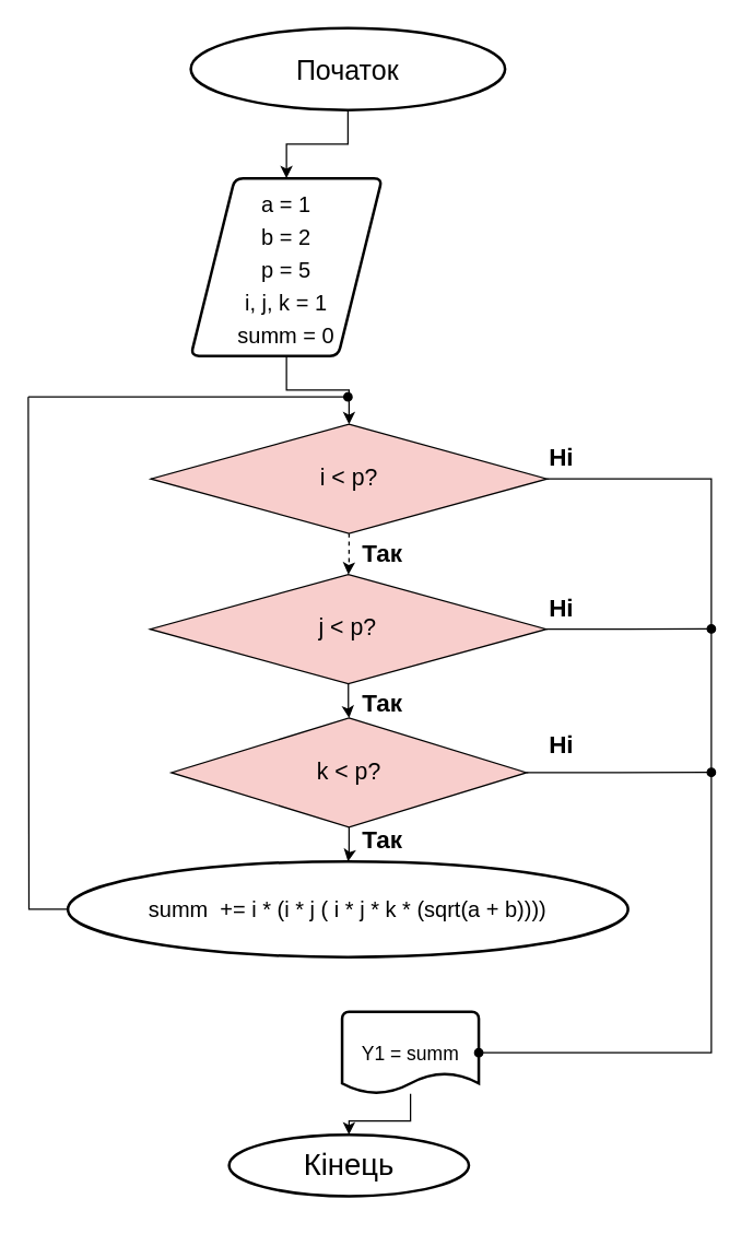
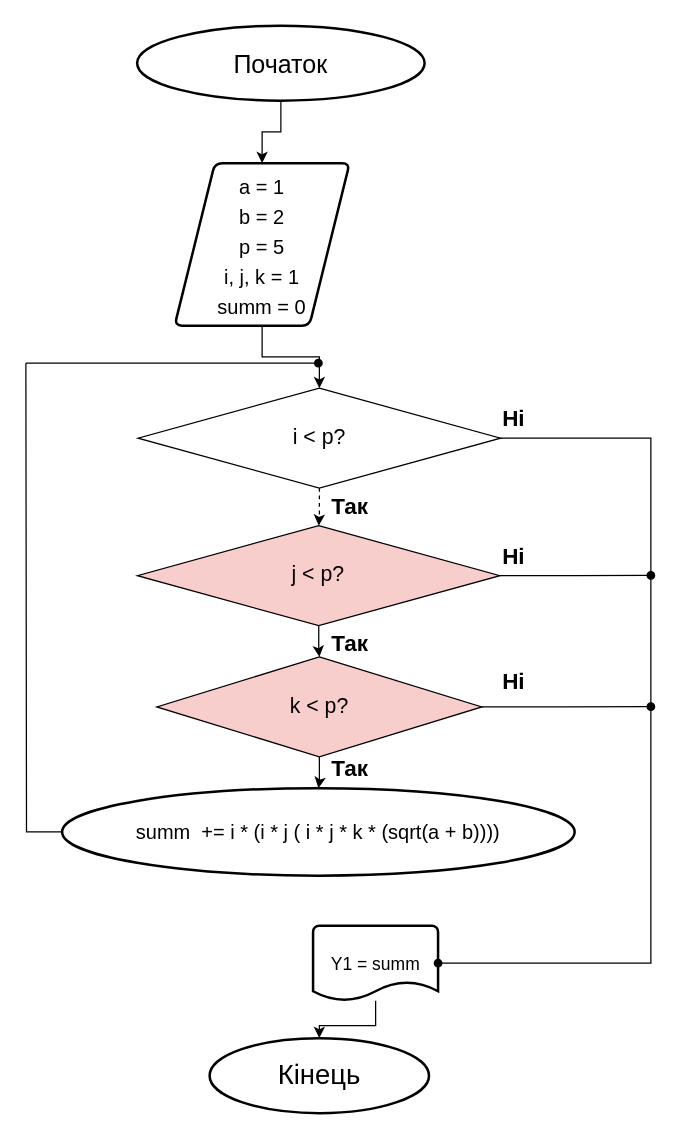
  <mxCell id="0" />
  <mxCell id="1" parent="0" />
  <mxCell id="2" value="" style="edgeStyle=orthogonalEdgeStyle;rounded=0;orthogonalLoop=1;jettySize=auto;html=1;fontSize=16;" parent="1" source="3" target="5" edge="1"><mxGeometry relative="1" as="geometry" /></mxCell>
- <mxCell id="3" value="&lt;font style=&quot;font-size: 20px&quot;&gt;Початок&lt;/font&gt;" style="strokeWidth=2;html=1;shape=mxgraph.flowchart.start_1;whiteSpace=wrap;" parent="1" vertex="1"><mxGeometry x="139" y="20" width="230" height="60" as="geometry" /></mxCell>
+ <mxCell id="3" value="&lt;font style=&quot;font-size: 20px&quot;&gt;Початок&lt;/font&gt;" style="strokeWidth=2;html=1;shape=mxgraph.flowchart.start_1;whiteSpace=wrap;" parent="1" vertex="1"><mxGeometry x="109" y="20" width="230" height="60" as="geometry" /></mxCell>
  <mxCell id="4" value="" style="edgeStyle=orthogonalEdgeStyle;rounded=0;orthogonalLoop=1;jettySize=auto;html=1;" edge="1" parent="1" source="5" target="13"><mxGeometry relative="1" as="geometry" /></mxCell>
  <mxCell id="5" value="&lt;font style=&quot;font-size: 16px&quot;&gt;a = 1&lt;br&gt;b = 2&lt;br&gt;p = 5&lt;br&gt;i, j, k = 1&lt;br&gt;summ = 0&lt;br&gt;&lt;/font&gt;" style="shape=parallelogram;html=1;strokeWidth=2;perimeter=parallelogramPerimeter;whiteSpace=wrap;rounded=1;arcSize=12;size=0.23;fontSize=20;" parent="1" vertex="1"><mxGeometry x="139" y="130" width="140" height="130" as="geometry" /></mxCell>
  <mxCell id="6" style="edgeStyle=orthogonalEdgeStyle;rounded=0;orthogonalLoop=1;jettySize=auto;html=1;exitX=0;exitY=0.5;exitDx=0;exitDy=0;fontSize=18;endArrow=none;endFill=0;" edge="1" parent="1" source="7"><mxGeometry relative="1" as="geometry"><mxPoint x="20" y="290" as="targetPoint" /></mxGeometry></mxCell>
  <mxCell id="7" value="summ&amp;nbsp; += i * (i * j ( i * j * k * (sqrt(a + b))))" style="ellipse;whiteSpace=wrap;html=1;absoluteArcSize=1;arcSize=14;strokeWidth=2;fontSize=16;" parent="1" vertex="1"><mxGeometry x="49" y="630" width="410" height="70" as="geometry" /></mxCell>
  <mxCell id="8" value="" style="edgeStyle=orthogonalEdgeStyle;rounded=0;orthogonalLoop=1;jettySize=auto;html=1;fontSize=22;entryX=0.5;entryY=0;entryDx=0;entryDy=0;entryPerimeter=0;" parent="1" source="9" target="10" edge="1"><mxGeometry relative="1" as="geometry"><mxPoint x="473.05" y="790" as="targetPoint" /></mxGeometry></mxCell>
  <mxCell id="9" value="&lt;font style=&quot;font-size: 14px&quot;&gt;Y1 = summ&lt;/font&gt;" style="strokeWidth=2;html=1;shape=mxgraph.flowchart.document2;whiteSpace=wrap;size=0.25;fontSize=16;" parent="1" vertex="1"><mxGeometry x="249.75" y="740" width="100" height="60" as="geometry" /></mxCell>
- <mxCell id="10" value="Кінець" style="strokeWidth=2;html=1;shape=mxgraph.flowchart.start_1;whiteSpace=wrap;fontSize=22;" parent="1" vertex="1"><mxGeometry x="167" y="830" width="175.5" height="45" as="geometry" /></mxCell>
+ <mxCell id="10" value="Кінець" style="strokeWidth=2;html=1;shape=mxgraph.flowchart.start_1;whiteSpace=wrap;fontSize=22;" parent="1" vertex="1"><mxGeometry x="167" y="830" width="175.5" height="60" as="geometry" /></mxCell>
  <mxCell id="11" value="" style="edgeStyle=orthogonalEdgeStyle;rounded=0;orthogonalLoop=1;jettySize=auto;html=1;fontSize=17;dashed=1;" edge="1" parent="1" source="13" target="16"><mxGeometry relative="1" as="geometry" /></mxCell>
  <mxCell id="12" style="edgeStyle=orthogonalEdgeStyle;rounded=0;orthogonalLoop=1;jettySize=auto;html=1;exitX=1;exitY=0.5;exitDx=0;exitDy=0;entryX=1;entryY=0.5;entryDx=0;entryDy=0;entryPerimeter=0;fontSize=14;endArrow=oval;endFill=1;" edge="1" parent="1" source="13" target="9"><mxGeometry relative="1" as="geometry"><Array as="points"><mxPoint x="520" y="350" /><mxPoint x="520" y="770" /></Array></mxGeometry></mxCell>
- <mxCell id="13" value="&lt;span style=&quot;font-size: 17px&quot;&gt;i &amp;lt; p?&lt;br&gt;&lt;/span&gt;" style="rhombus;whiteSpace=wrap;html=1;fillColor=#f8cecc;" vertex="1" parent="1"><mxGeometry x="109.75" y="310" width="290" height="80" as="geometry" /></mxCell>
+ <mxCell id="13" value="&lt;span style=&quot;font-size: 17px&quot;&gt;i &amp;lt; p?&lt;br&gt;&lt;/span&gt;" style="rhombus;whiteSpace=wrap;html=1;" vertex="1" parent="1"><mxGeometry x="109.75" y="310" width="290" height="80" as="geometry" /></mxCell>
  <mxCell id="14" value="" style="edgeStyle=orthogonalEdgeStyle;rounded=0;orthogonalLoop=1;jettySize=auto;html=1;fontSize=17;" edge="1" parent="1" source="16" target="19"><mxGeometry relative="1" as="geometry" /></mxCell>
  <mxCell id="15" style="edgeStyle=orthogonalEdgeStyle;rounded=0;orthogonalLoop=1;jettySize=auto;html=1;exitX=1;exitY=0.5;exitDx=0;exitDy=0;fontSize=14;endArrow=oval;endFill=1;" edge="1" parent="1" source="16"><mxGeometry relative="1" as="geometry"><mxPoint x="520" y="459.833" as="targetPoint" /></mxGeometry></mxCell>
  <mxCell id="16" value="&lt;span style=&quot;font-size: 17px&quot;&gt;j &amp;lt; p?&lt;br&gt;&lt;/span&gt;" style="rhombus;whiteSpace=wrap;html=1;fillColor=#f8cecc;" vertex="1" parent="1"><mxGeometry x="109.25" y="420" width="290" height="80" as="geometry" /></mxCell>
  <mxCell id="17" value="" style="edgeStyle=orthogonalEdgeStyle;rounded=0;orthogonalLoop=1;jettySize=auto;html=1;fontSize=18;" edge="1" parent="1" source="19" target="7"><mxGeometry relative="1" as="geometry" /></mxCell>
  <mxCell id="18" style="edgeStyle=orthogonalEdgeStyle;rounded=0;orthogonalLoop=1;jettySize=auto;html=1;exitX=1;exitY=0.5;exitDx=0;exitDy=0;fontSize=14;endArrow=oval;endFill=1;" edge="1" parent="1" source="19"><mxGeometry relative="1" as="geometry"><mxPoint x="520" y="564.833" as="targetPoint" /></mxGeometry></mxCell>
  <mxCell id="19" value="k &amp;lt; p?" style="rhombus;whiteSpace=wrap;html=1;fontSize=17;fillColor=#f8cecc;" vertex="1" parent="1"><mxGeometry x="124.75" y="525" width="260" height="80" as="geometry" /></mxCell>
  <mxCell id="20" value="&lt;b&gt;&lt;font style=&quot;font-size: 18px&quot;&gt;Так&lt;/font&gt;&lt;/b&gt;" style="text;html=1;align=center;verticalAlign=middle;resizable=0;points=[];autosize=1;strokeColor=none;fillColor=none;fontSize=17;" vertex="1" parent="1"><mxGeometry x="254" y="500" width="50" height="30" as="geometry" /></mxCell>
  <mxCell id="21" value="&lt;b&gt;&lt;font style=&quot;font-size: 18px&quot;&gt;Так&lt;/font&gt;&lt;/b&gt;" style="text;html=1;align=center;verticalAlign=middle;resizable=0;points=[];autosize=1;strokeColor=none;fillColor=none;fontSize=17;" vertex="1" parent="1"><mxGeometry x="254" y="390" width="50" height="30" as="geometry" /></mxCell>
  <mxCell id="22" value="&lt;b&gt;&lt;font style=&quot;font-size: 18px&quot;&gt;Так&lt;/font&gt;&lt;/b&gt;" style="text;html=1;align=center;verticalAlign=middle;resizable=0;points=[];autosize=1;strokeColor=none;fillColor=none;fontSize=17;" vertex="1" parent="1"><mxGeometry x="254" y="600" width="50" height="30" as="geometry" /></mxCell>
  <mxCell id="23" value="" style="endArrow=oval;html=1;rounded=0;fontSize=18;endFill=1;" edge="1" parent="1"><mxGeometry width="50" height="50" relative="1" as="geometry"><mxPoint x="20" y="290" as="sourcePoint" /><mxPoint x="254" y="290" as="targetPoint" /></mxGeometry></mxCell>
  <mxCell id="24" value="&lt;span style=&quot;font-size: 18px&quot;&gt;&lt;b&gt;Ні&lt;/b&gt;&lt;/span&gt;" style="text;html=1;align=center;verticalAlign=middle;resizable=0;points=[];autosize=1;strokeColor=none;fillColor=none;fontSize=17;" vertex="1" parent="1"><mxGeometry x="394.75" y="530" width="30" height="30" as="geometry" /></mxCell>
  <mxCell id="25" value="&lt;span style=&quot;font-size: 18px&quot;&gt;&lt;b&gt;Ні&lt;/b&gt;&lt;/span&gt;" style="text;html=1;align=center;verticalAlign=middle;resizable=0;points=[];autosize=1;strokeColor=none;fillColor=none;fontSize=17;" vertex="1" parent="1"><mxGeometry x="394.75" y="430" width="30" height="30" as="geometry" /></mxCell>
  <mxCell id="26" value="&lt;span style=&quot;font-size: 18px&quot;&gt;&lt;b&gt;Ні&lt;/b&gt;&lt;/span&gt;" style="text;html=1;align=center;verticalAlign=middle;resizable=0;points=[];autosize=1;strokeColor=none;fillColor=none;fontSize=17;" vertex="1" parent="1"><mxGeometry x="394.75" y="320" width="30" height="30" as="geometry" /></mxCell>
